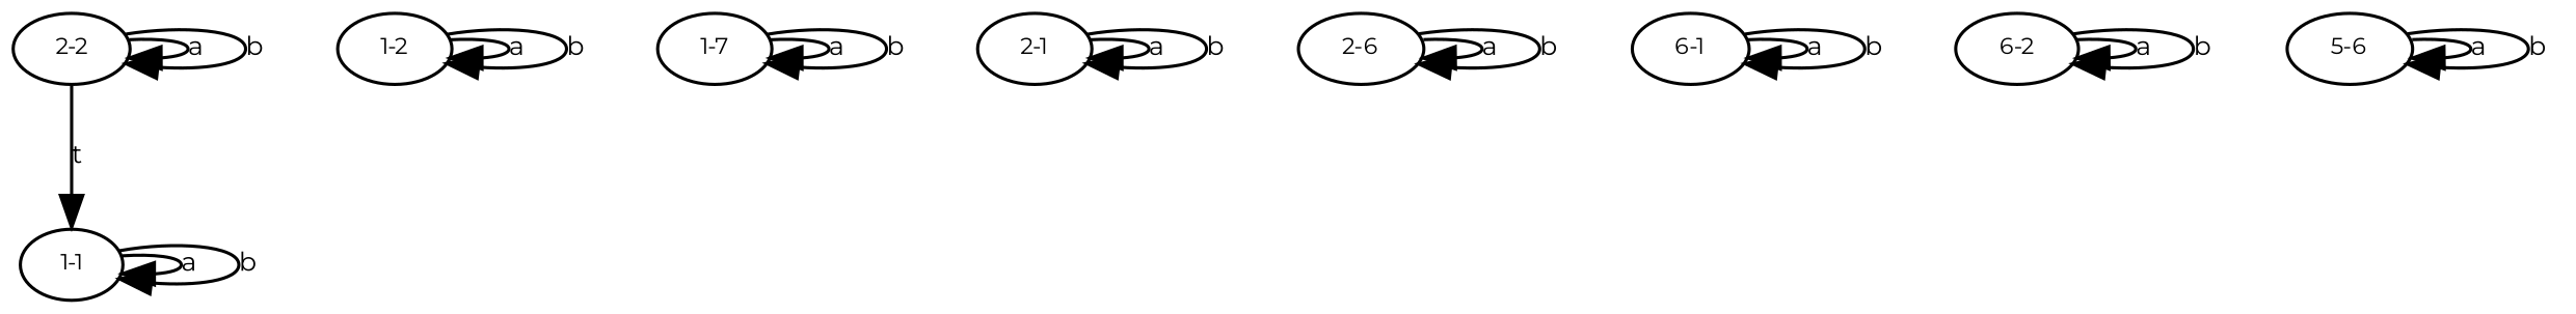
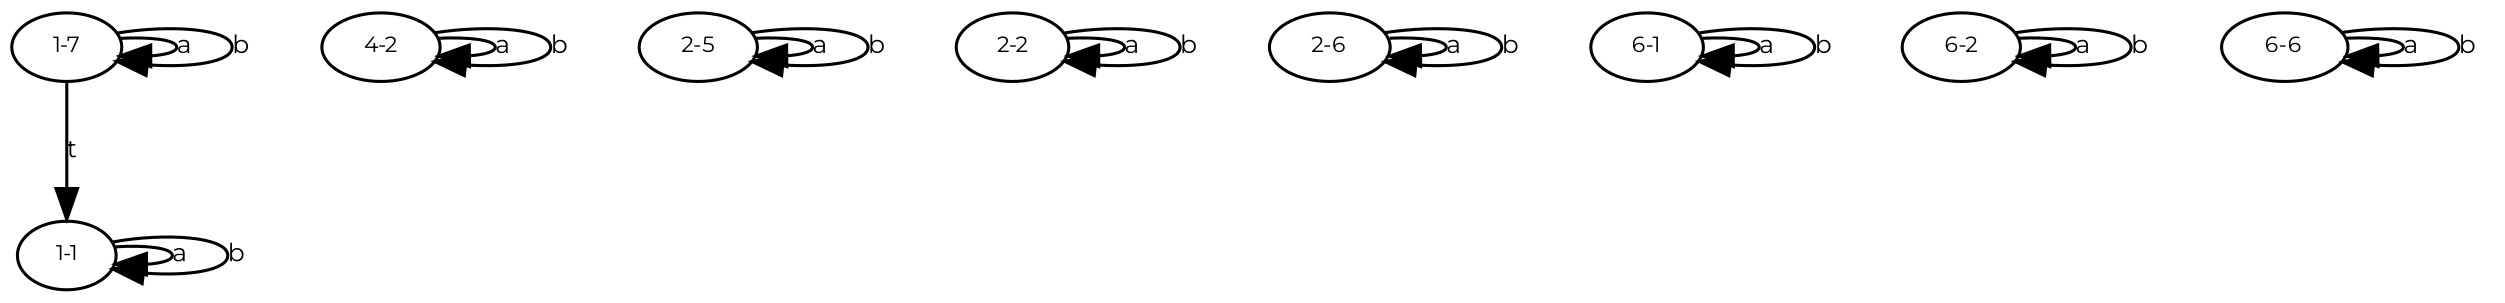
  digraph {
    fontname=Montserrat
    node [fontname=Montserrat fontsize=7]
    edge [fontname=Montserrat fontsize=8]
    n1 [height=.01 label="1-1" width=.01]
-   n2 [height=.01 label="1-2" width=.01]
+   n2 [height=.01 label="4-2" width=.01]
    n3 [height=.01 label="1-7" width=.01]
-   n4 [height=.01 label="2-1" width=.01]
+   n4 [height=.01 label="2-5" width=.01]
    n5 [height=.01 label="2-2" width=.01]
    n6 [height=.01 label="2-6" width=.01]
    n7 [height=.01 label="6-1" width=.01]
    n8 [height=.01 label="6-2" width=.01]
-   n9 [height=.01 label="5-6" width=.01]
+   n9 [height=.01 label="6-6" width=.01]
    n1 -> n1 [label=a]
    n1 -> n1 [label=b]
    n2 -> n2 [label=a]
    n2 -> n2 [label=b]
    n3 -> n3 [label=a]
    n3 -> n3 [label=b]
    n4 -> n4 [label=a]
    n4 -> n4 [label=b]
-   n5 -> n1 [label=t]
+   n3 -> n1 [label=t]
    n5 -> n5 [label=a]
    n5 -> n5 [label=b]
    n6 -> n6 [label=a]
    n6 -> n6 [label=b]
    n7 -> n7 [label=a]
    n7 -> n7 [label=b]
    n8 -> n8 [label=a]
    n8 -> n8 [label=b]
    n9 -> n9 [label=a]
    n9 -> n9 [label=b]
  }
